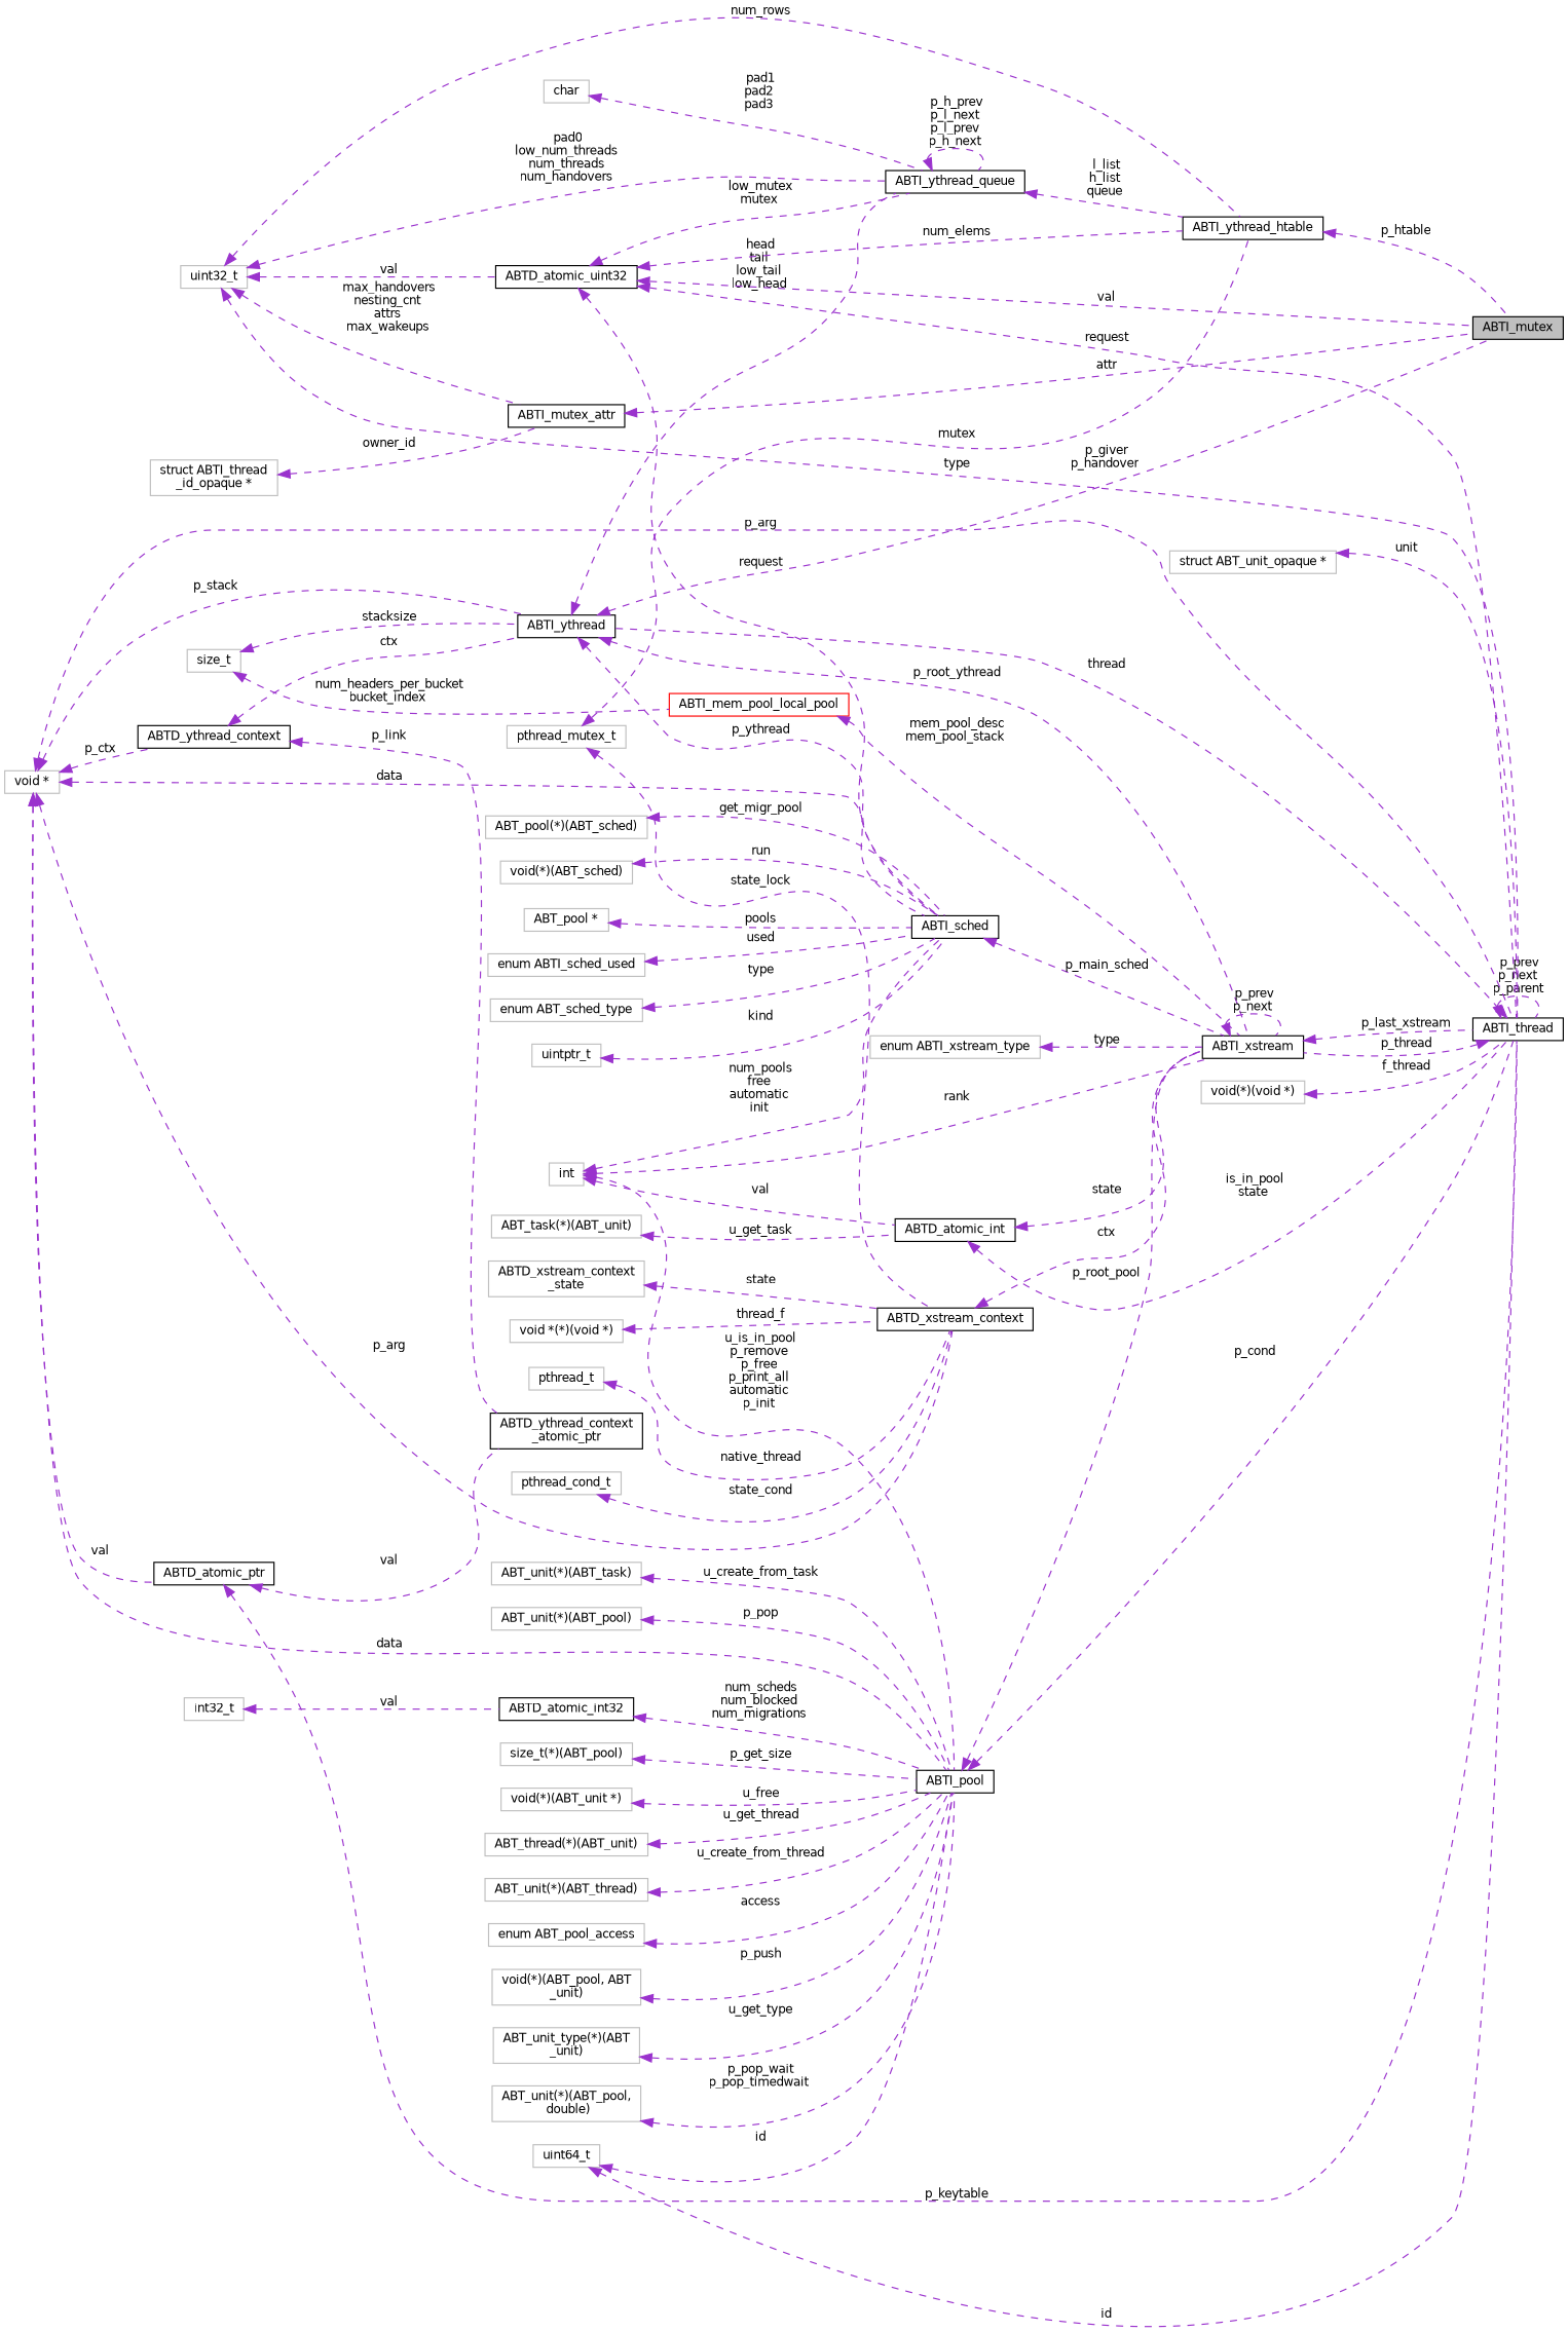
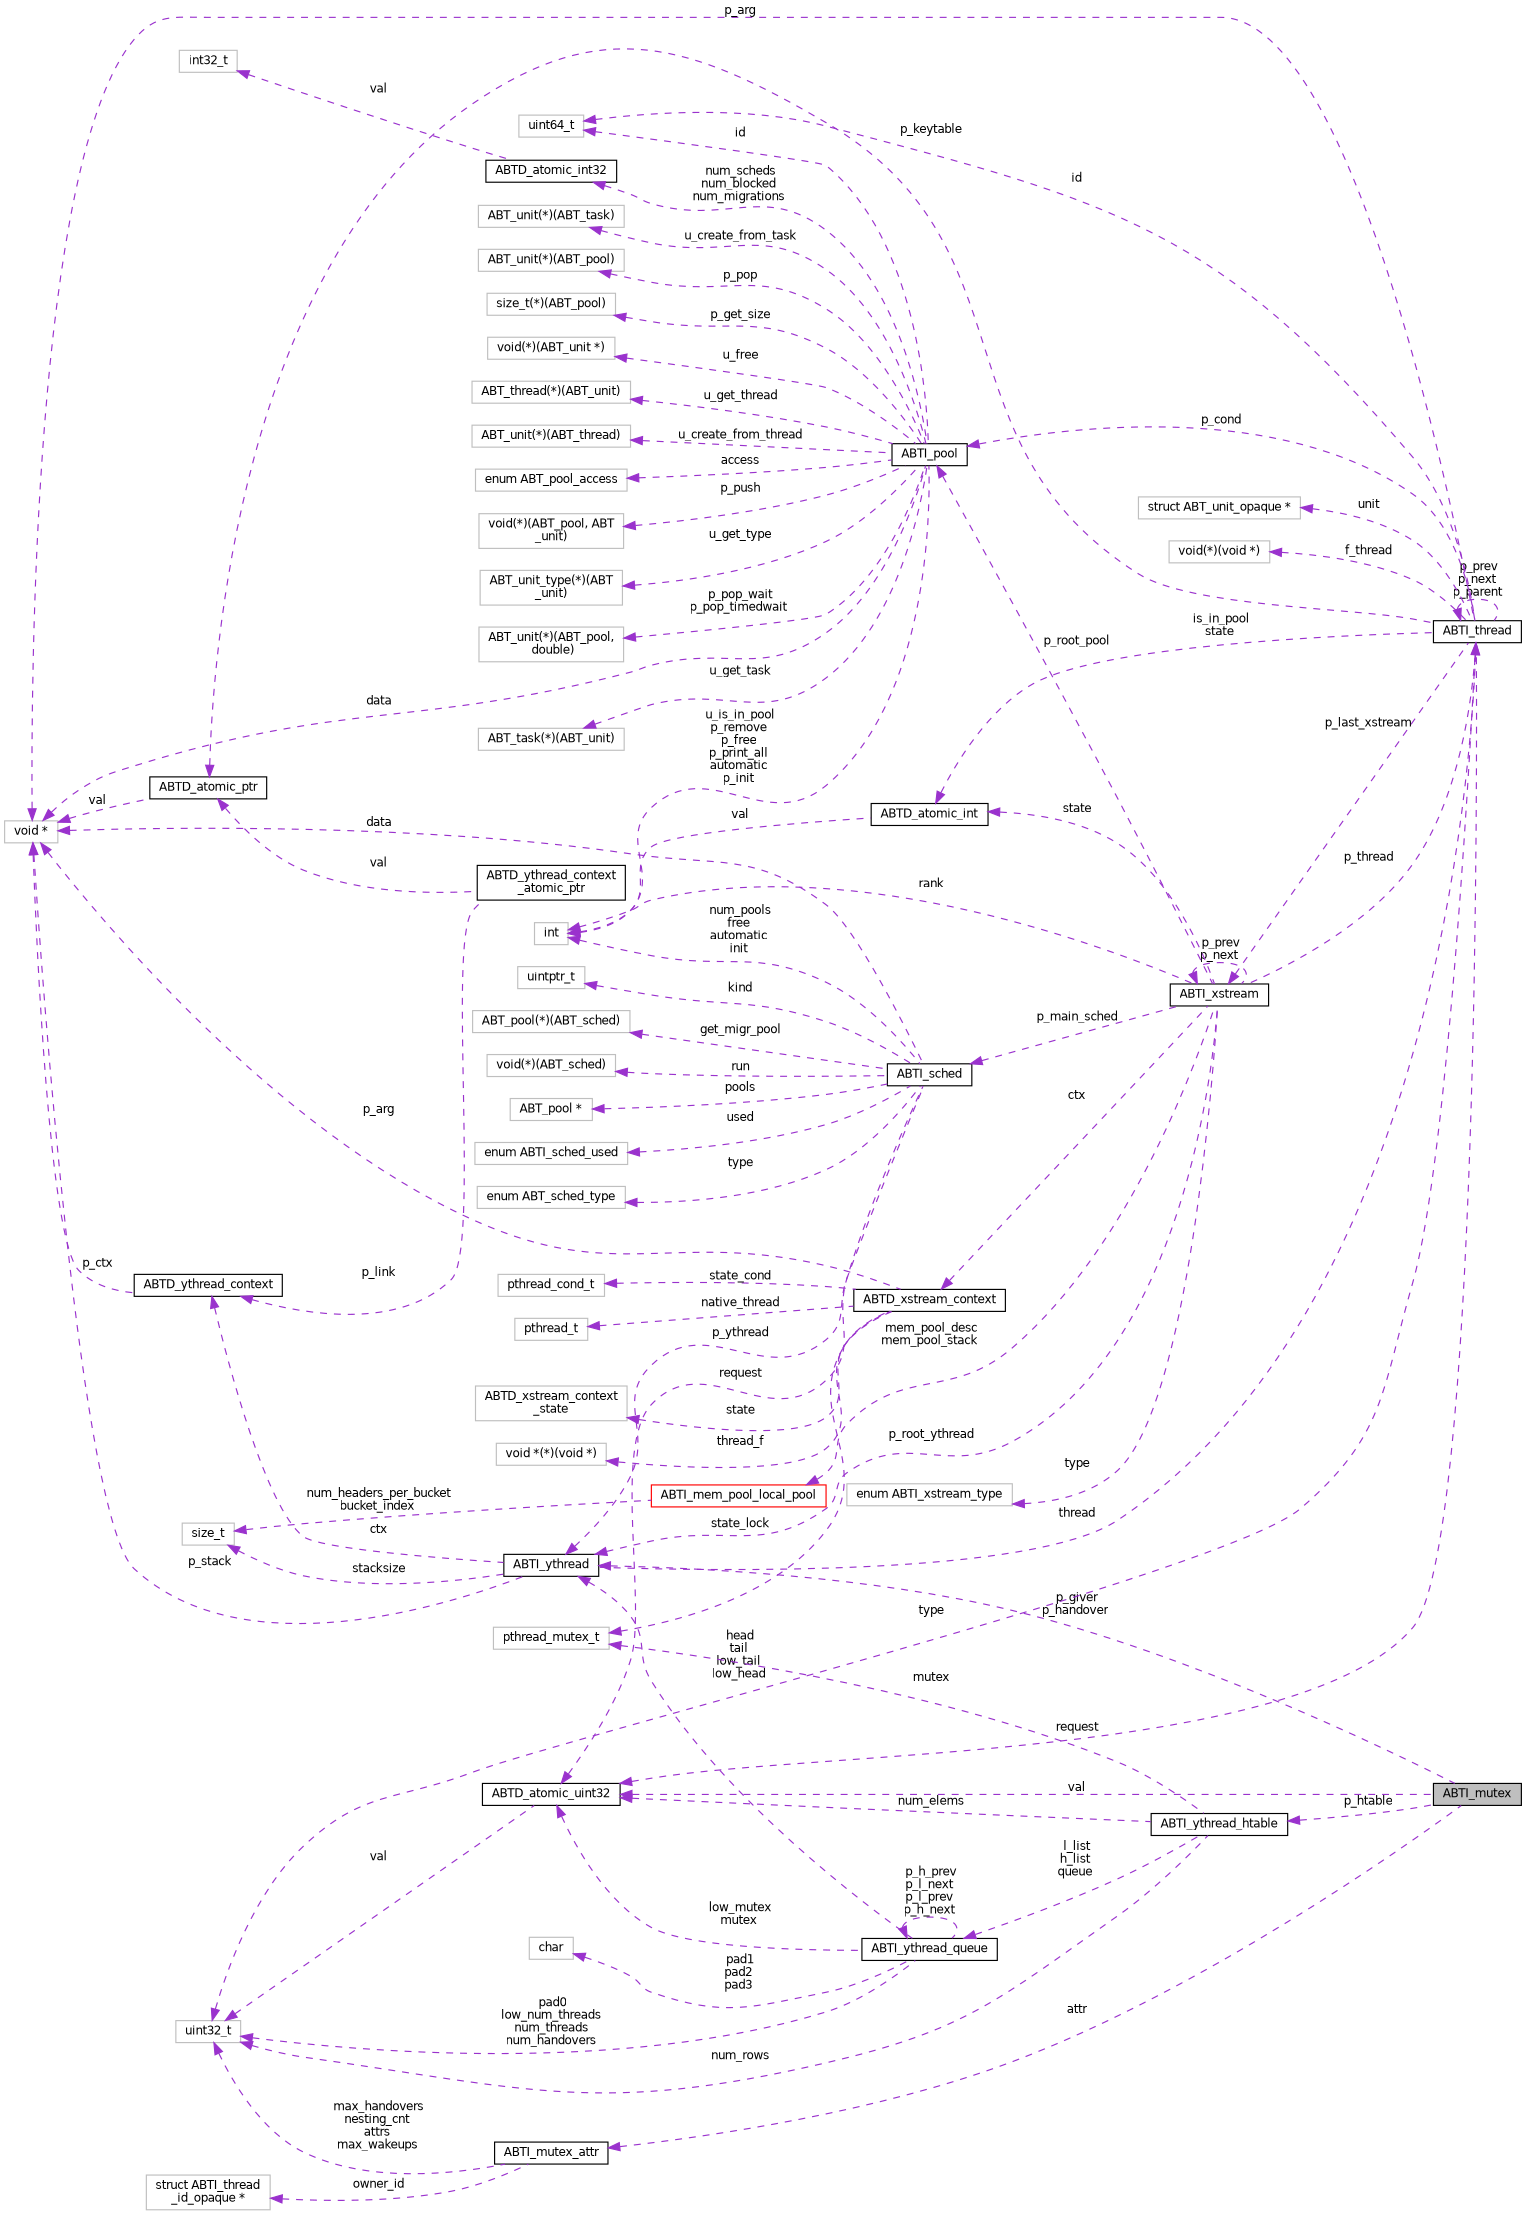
  digraph {
    rankdir=LR
    node [color=grey75 fillcolor=white fontname=Helvetica fontsize=10 shape=record style=filled]
    edge [color=darkorchid3 dir=back fontname=Helvetica fontsize=10 labelfontname=Helvetica labelfontsize=10 style=dashed]
    n1 [color=black fillcolor=grey75 fontcolor=black height=0.2 label=ABTI_mutex width=0.4]
    n2 [color=black height=0.2 label=ABTI_ythread width=0.4]
    n3 [color=black height=0.2 label=ABTI_xstream width=0.4]
    n4 [color=black height=0.2 label=ABTI_sched width=0.4]
    n5 [color=black height=0.2 label=ABTI_ythread_queue width=0.4]
    n6 [color=black height=0.2 label=ABTI_thread width=0.4]
    n7 [color=black height=0.2 label=ABTI_ythread_htable width=0.4]
    n8 [height=0.2 label="void(*)(void *)" width=0.4]
    n9 [height=0.2 label=uint64_t width=0.4]
    n10 [color=black height=0.2 label=ABTI_pool width=0.4]
    n11 [height=0.2 label="size_t(*)(ABT_pool)" width=0.4]
    n12 [height=0.2 label="void(*)(ABT_unit *)" width=0.4]
    n13 [height=0.2 label="ABT_thread(*)(ABT_unit)" width=0.4]
    n14 [height=0.2 label="ABT_unit(*)(ABT_thread)" width=0.4]
    n15 [height=0.2 label="enum ABT_pool_access" width=0.4]
    n16 [height=0.2 label="void(*)(ABT_pool, ABT\l_unit)" width=0.4]
    n17 [height=0.2 label="ABT_unit_type(*)(ABT\l_unit)" width=0.4]
    n18 [height=0.2 label="ABT_unit(*)(ABT_pool,\l double)" width=0.4]
    n19 [height=0.2 label=int width=0.4]
    n20 [color=black height=0.2 label=ABTD_atomic_int width=0.4]
    n21 [color=black height=0.2 label=ABTD_atomic_int32 width=0.4]
    n22 [height=0.2 label=int32_t width=0.4]
    n23 [height=0.2 label="ABT_task(*)(ABT_unit)" width=0.4]
    n24 [height=0.2 label="ABT_unit(*)(ABT_task)" width=0.4]
    n25 [height=0.2 label="ABT_unit(*)(ABT_pool)" width=0.4]
    n26 [height=0.2 label="void *" width=0.4]
    n27 [color=black height=0.2 label=ABTD_xstream_context width=0.4]
    n28 [color=black height=0.2 label=ABTD_atomic_ptr width=0.4]
    n29 [color=black height=0.2 label=ABTD_ythread_context width=0.4]
    n30 [color=black height=0.2 label="ABTD_ythread_context\l_atomic_ptr" width=0.4]
    n31 [height=0.2 label="ABTD_xstream_context\l_state" width=0.4]
    n32 [height=0.2 label="void *(*)(void *)" width=0.4]
    n33 [height=0.2 label=pthread_mutex_t width=0.4]
    n34 [height=0.2 label=pthread_t width=0.4]
    n35 [height=0.2 label=pthread_cond_t width=0.4]
    n36 [height=0.2 label="ABT_pool(*)(ABT_sched)" width=0.4]
    n37 [height=0.2 label="void(*)(ABT_sched)" width=0.4]
    n38 [height=0.2 label="ABT_pool *" width=0.4]
    n39 [color=black height=0.2 label=ABTD_atomic_uint32 width=0.4]
    n40 [height=0.2 label=uint32_t width=0.4]
    n41 [color=black height=0.2 label=ABTI_mutex_attr width=0.4]
    n42 [height=0.2 label="enum ABTI_sched_used" width=0.4]
    n43 [height=0.2 label="enum ABT_sched_type" width=0.4]
    n44 [height=0.2 label=uintptr_t width=0.4]
    n45 [height=0.2 label="enum ABTI_xstream_type" width=0.4]
    n46 [color=red height=0.2 label=ABTI_mem_pool_local_pool width=0.4]
    n47 [height=0.2 label=size_t width=0.4]
    n48 [height=0.2 label="struct ABT_unit_opaque *" width=0.4]
    n49 [height=0.2 label="struct ABTI_thread\l_id_opaque *" width=0.4]
    n50 [height=0.2 label=char width=0.4]
    n2 -> n1 [label=" p_giver\np_handover"]
    n2 -> n3 [label=" p_root_ythread"]
    n2 -> n4 [label=" p_ythread"]
    n2 -> n5 [label=" head\ntail\nlow_tail\nlow_head"]
    n3 -> n3 [label=" p_prev\np_next"]
    n3 -> n6 [label=" p_last_xstream"]
    n4 -> n3 [label=" p_main_sched"]
    n5 -> n5 [label=" p_h_prev\np_l_next\np_l_prev\np_h_next"]
    n5 -> n7 [label=" l_list\nh_list\nqueue"]
    n6 -> n2 [label=" thread"]
    n6 -> n3 [label=" p_thread"]
    n6 -> n6 [label=" p_prev\np_next\np_parent"]
    n7 -> n1 [label=" p_htable"]
    n8 -> n6 [label=" f_thread"]
    n9 -> n6 [label=" id"]
    n9 -> n10 [label=" id"]
    n10 -> n3 [label=" p_root_pool"]
    n10 -> n6 [label=" p_cond"]
    n11 -> n10 [label=" p_get_size"]
    n12 -> n10 [label=" u_free"]
    n13 -> n10 [label=" u_get_thread"]
    n14 -> n10 [label=" u_create_from_thread"]
    n15 -> n10 [label=" access"]
    n16 -> n10 [label=" p_push"]
    n17 -> n10 [label=" u_get_type"]
    n18 -> n10 [label=" p_pop_wait\np_pop_timedwait"]
    n19 -> n3 [label=" rank"]
    n19 -> n4 [label=" num_pools\nfree\nautomatic\ninit"]
    n19 -> n10 [label=" u_is_in_pool\np_remove\np_free\np_print_all\nautomatic\np_init"]
    n19 -> n20 [label=" val"]
    n20 -> n3 [label=" state"]
    n20 -> n6 [label=" is_in_pool\nstate"]
    n21 -> n10 [label=" num_scheds\nnum_blocked\nnum_migrations"]
    n22 -> n21 [label=" val"]
-   n23 -> n20 [label=" u_get_task"]
+   n23 -> n10 [label=" u_get_task"]
    n24 -> n10 [label=" u_create_from_task"]
    n25 -> n10 [label=" p_pop"]
    n26 -> n2 [label=" p_stack"]
    n26 -> n4 [label=" data"]
    n26 -> n6 [label=" p_arg"]
    n26 -> n10 [label=" data"]
    n26 -> n27 [label=" p_arg"]
    n26 -> n28 [label=" val"]
    n26 -> n29 [label=" p_ctx"]
    n27 -> n3 [label=" ctx"]
    n28 -> n6 [label=" p_keytable"]
    n28 -> n30 [label=" val"]
    n29 -> n2 [label=" ctx"]
    n29 -> n30 [label=" p_link"]
    n31 -> n27 [label=" state"]
    n32 -> n27 [label=" thread_f"]
    n33 -> n7 [label=" mutex"]
    n33 -> n27 [label=" state_lock"]
    n34 -> n27 [label=" native_thread"]
    n35 -> n27 [label=" state_cond"]
    n36 -> n4 [label=" get_migr_pool"]
    n37 -> n4 [label=" run"]
    n38 -> n4 [label=" pools"]
    n39 -> n1 [label=" val"]
    n39 -> n4 [label=" request"]
    n39 -> n5 [label=" low_mutex\nmutex"]
    n39 -> n6 [label=" request"]
    n39 -> n7 [label=" num_elems"]
    n40 -> n5 [label=" pad0\nlow_num_threads\nnum_threads\nnum_handovers"]
    n40 -> n6 [label=" type"]
    n40 -> n7 [label=" num_rows"]
    n40 -> n39 [label=" val"]
    n40 -> n41 [label=" max_handovers\nnesting_cnt\nattrs\nmax_wakeups"]
    n41 -> n1 [label=" attr"]
    n42 -> n4 [label=" used"]
    n43 -> n4 [label=" type"]
    n44 -> n4 [label=" kind"]
    n45 -> n3 [label=" type"]
    n46 -> n3 [label=" mem_pool_desc\nmem_pool_stack"]
    n47 -> n2 [label=" stacksize"]
    n47 -> n46 [label=" num_headers_per_bucket\nbucket_index"]
    n48 -> n6 [label=" unit"]
    n49 -> n41 [label=" owner_id"]
    n50 -> n5 [label=" pad1\npad2\npad3"]
  }
